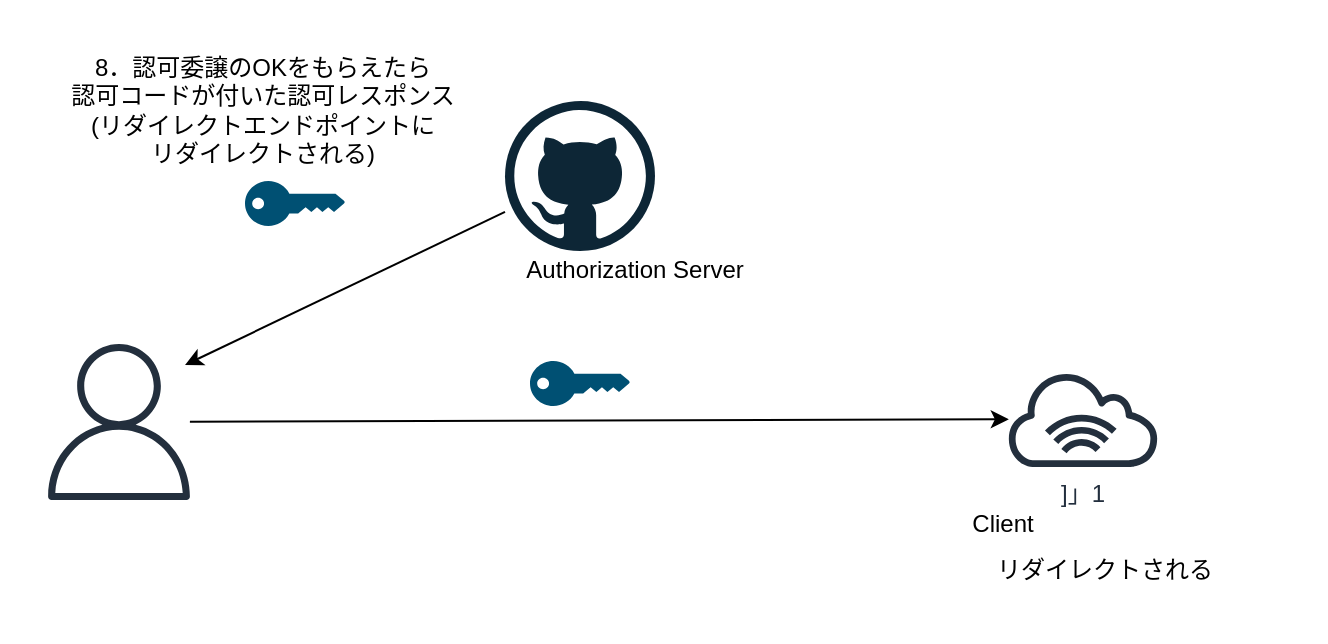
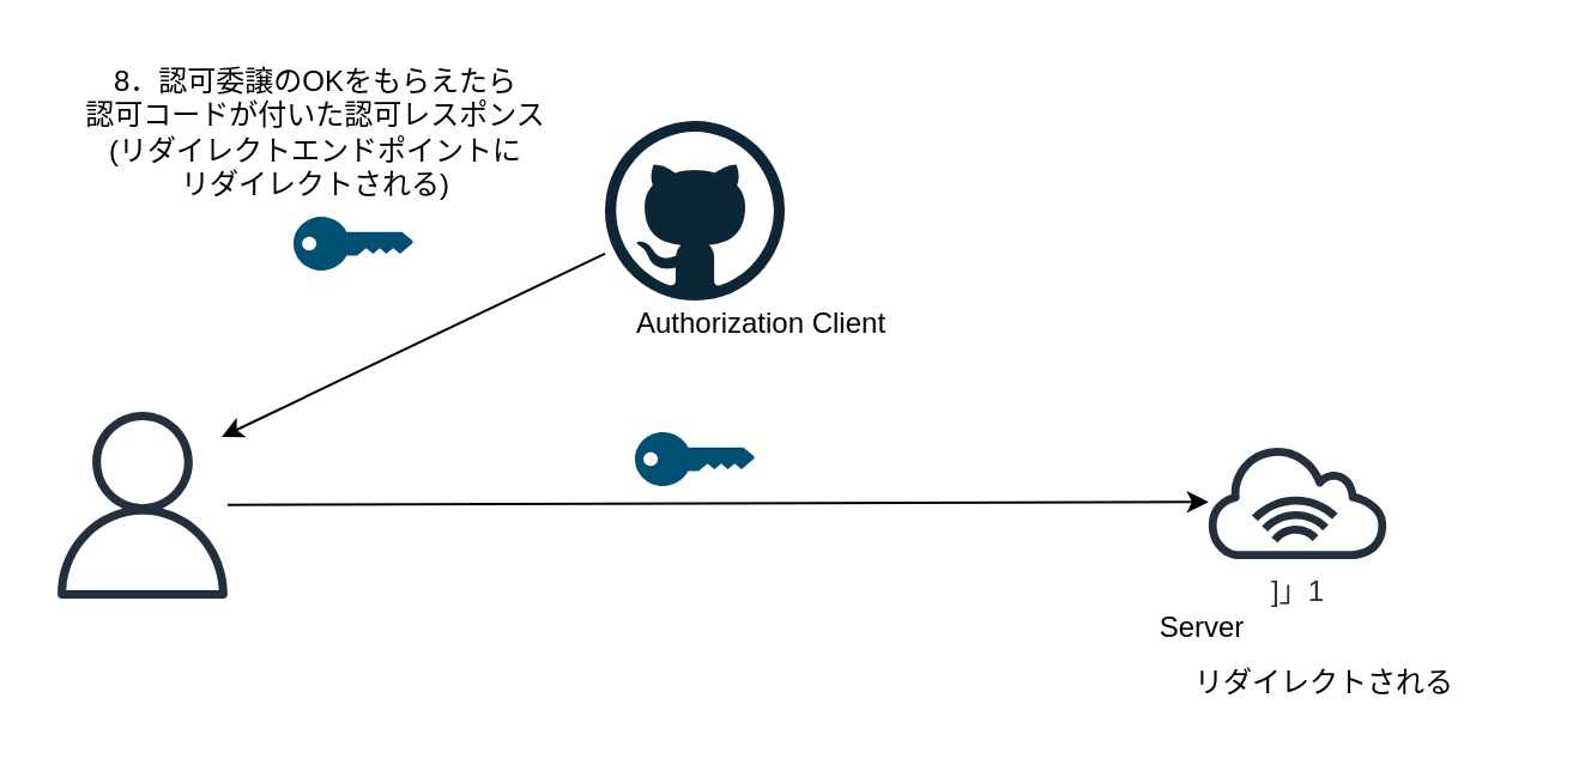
  <mxCell id="0" />
  <mxCell id="1" parent="0" />
  <mxCell id="2" style="edgeStyle=none;html=1;" edge="1" parent="1" source="3"><mxGeometry relative="1" as="geometry"><mxPoint x="279" y="182" as="sourcePoint" /><mxPoint x="92" y="182" as="targetPoint" /></mxGeometry></mxCell>
  <mxCell id="3" value="" style="dashed=0;outlineConnect=0;html=1;align=center;labelPosition=center;verticalLabelPosition=bottom;verticalAlign=top;shape=mxgraph.weblogos.github" parent="1" vertex="1"><mxGeometry x="252" y="50" width="75" height="75" as="geometry" /></mxCell>
- <mxCell id="4" value="Authorization Server" style="text;html=1;align=center;verticalAlign=middle;resizable=0;points=[];autosize=1;strokeColor=none;fillColor=none;" parent="1" vertex="1"><mxGeometry x="252" y="120" width="130" height="30" as="geometry" /></mxCell>
+ <mxCell id="4" value="Authorization Client" style="text;html=1;align=center;verticalAlign=middle;resizable=0;points=[];autosize=1;strokeColor=none;fillColor=none;" parent="1" vertex="1"><mxGeometry x="252" y="120" width="130" height="30" as="geometry" /></mxCell>
  <mxCell id="5" value="]」1" style="sketch=0;outlineConnect=0;fontColor=#232F3E;gradientColor=none;fillColor=#232F3D;strokeColor=none;dashed=0;verticalLabelPosition=bottom;verticalAlign=top;align=center;html=1;fontSize=12;fontStyle=0;aspect=fixed;pointerEvents=1;shape=mxgraph.aws4.internet_alt1;" vertex="1" parent="1"><mxGeometry x="502" y="185" width="78" height="48" as="geometry" /></mxCell>
- <mxCell id="6" value="Client" style="text;html=1;align=center;verticalAlign=middle;resizable=0;points=[];autosize=1;strokeColor=none;fillColor=none;" vertex="1" parent="1"><mxGeometry x="476" y="246.5" width="50" height="30" as="geometry" /></mxCell>
+ <mxCell id="6" value="Server" style="text;html=1;align=center;verticalAlign=middle;resizable=0;points=[];autosize=1;strokeColor=none;fillColor=none;" vertex="1" parent="1"><mxGeometry x="476" y="246.5" width="50" height="30" as="geometry" /></mxCell>
  <mxCell id="7" value="リダイレクトされる" style="text;html=1;align=center;verticalAlign=middle;resizable=0;points=[];autosize=1;strokeColor=none;fillColor=none;" vertex="1" parent="1"><mxGeometry x="462" y="270" width="180" height="30" as="geometry" /></mxCell>
  <mxCell id="8" value="8．認可委譲のOKをもらえたら&lt;br&gt;認可コードが付いた認可レスポンス&lt;br&gt;(リダイレクトエンドポイントに&lt;br&gt;リダイレクトされる)" style="text;html=1;align=center;verticalAlign=middle;resizable=0;points=[];autosize=1;strokeColor=none;fillColor=none;" vertex="1" parent="1"><mxGeometry x="26" y="20" width="210" height="70" as="geometry" /></mxCell>
  <mxCell id="9" style="edgeStyle=none;html=1;" edge="1" parent="1" source="10" target="5"><mxGeometry relative="1" as="geometry" /></mxCell>
  <mxCell id="10" value="" style="sketch=0;outlineConnect=0;fontColor=#232F3E;gradientColor=none;fillColor=#232F3D;strokeColor=none;dashed=0;verticalLabelPosition=bottom;verticalAlign=top;align=center;html=1;fontSize=12;fontStyle=0;aspect=fixed;pointerEvents=1;shape=mxgraph.aws4.user;" vertex="1" parent="1"><mxGeometry x="20" y="171.5" width="78" height="78" as="geometry" /></mxCell>
  <mxCell id="11" value="" style="points=[[0,0.5,0],[0.24,0,0],[0.5,0.28,0],[0.995,0.475,0],[0.5,0.72,0],[0.24,1,0]];verticalLabelPosition=bottom;sketch=0;html=1;verticalAlign=top;aspect=fixed;align=center;pointerEvents=1;shape=mxgraph.cisco19.key;fillColor=#005073;strokeColor=none;" vertex="1" parent="1"><mxGeometry x="122" y="90" width="50" height="22.5" as="geometry" /></mxCell>
  <mxCell id="12" value="" style="points=[[0,0.5,0],[0.24,0,0],[0.5,0.28,0],[0.995,0.475,0],[0.5,0.72,0],[0.24,1,0]];verticalLabelPosition=bottom;sketch=0;html=1;verticalAlign=top;aspect=fixed;align=center;pointerEvents=1;shape=mxgraph.cisco19.key;fillColor=#005073;strokeColor=none;" vertex="1" parent="1"><mxGeometry x="264.5" y="180" width="50" height="22.5" as="geometry" /></mxCell>
